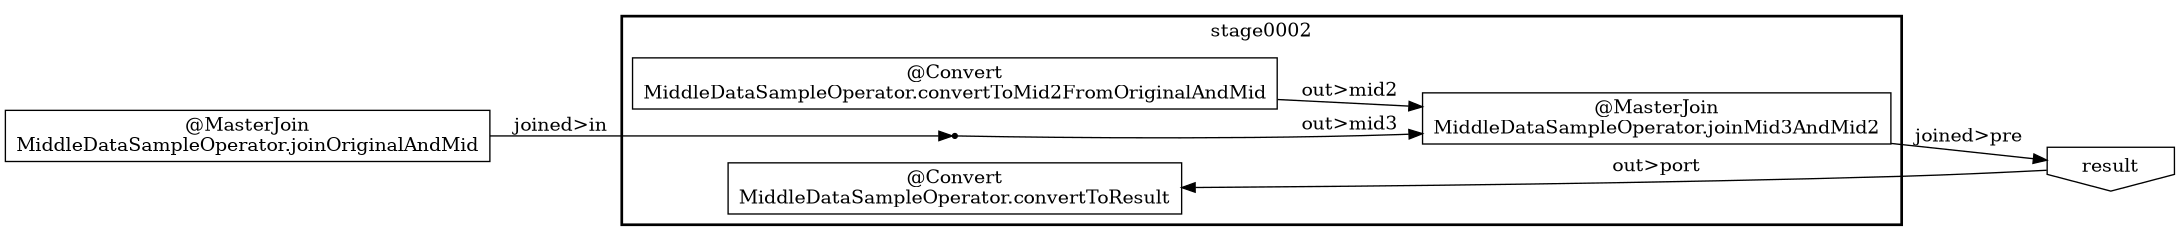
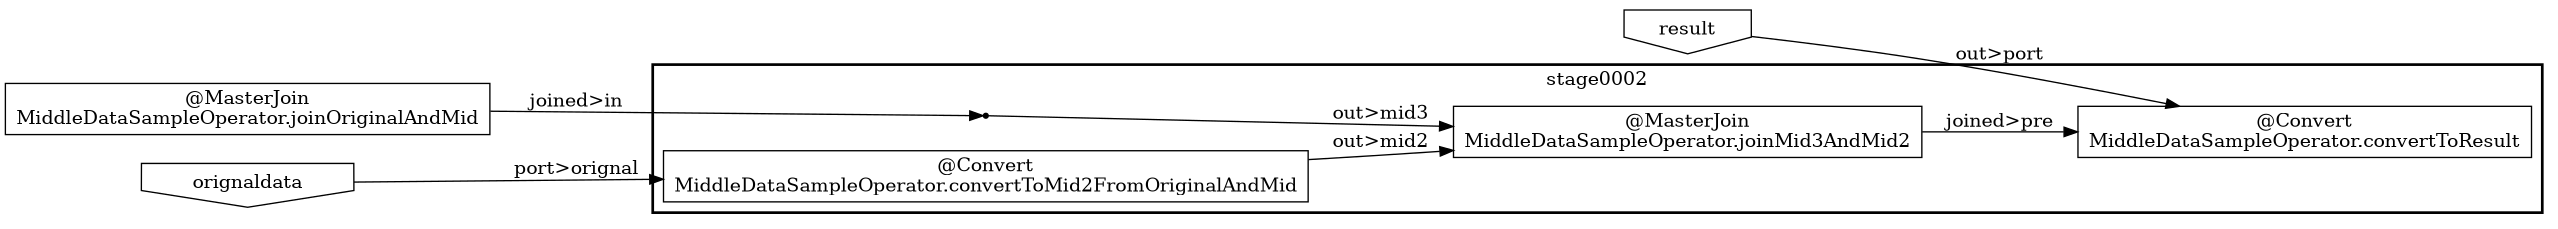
  digraph {
    rankdir=LR
    node [shape=box]
    n1 [label="@Convert\nMiddleDataSampleOperator.convertToMid2FromOriginalAndMid"]
    "b11ecfa8-248a-4255-b6e9-ad1268183ea1" [shape=point]
    n3 [label="@MasterJoin\nMiddleDataSampleOperator.joinMid3AndMid2"]
    n4 [label="@Convert\nMiddleDataSampleOperator.convertToResult"]
    n5 [label="@MasterJoin\nMiddleDataSampleOperator.joinOriginalAndMid"]
    n6 [label=result shape=invhouse]
+   n7 [label=orignaldata shape=invhouse]
    subgraph cluster_1 {
      label=stage0002
      style=bold
      n1
      "b11ecfa8-248a-4255-b6e9-ad1268183ea1"
      n3
      n4
    }
    n1 -> n3 [label="out>mid2"]
    "b11ecfa8-248a-4255-b6e9-ad1268183ea1" -> n3 [label="out>mid3"]
-   n3 -> n6 [label="joined>pre"]
+   n3 -> n4 [label="joined>pre"]
    n5 -> "b11ecfa8-248a-4255-b6e9-ad1268183ea1" [label="joined>in"]
    n6 -> n4 [label="out>port"]
+   n7 -> n1 [label="port>orignal"]
  }
